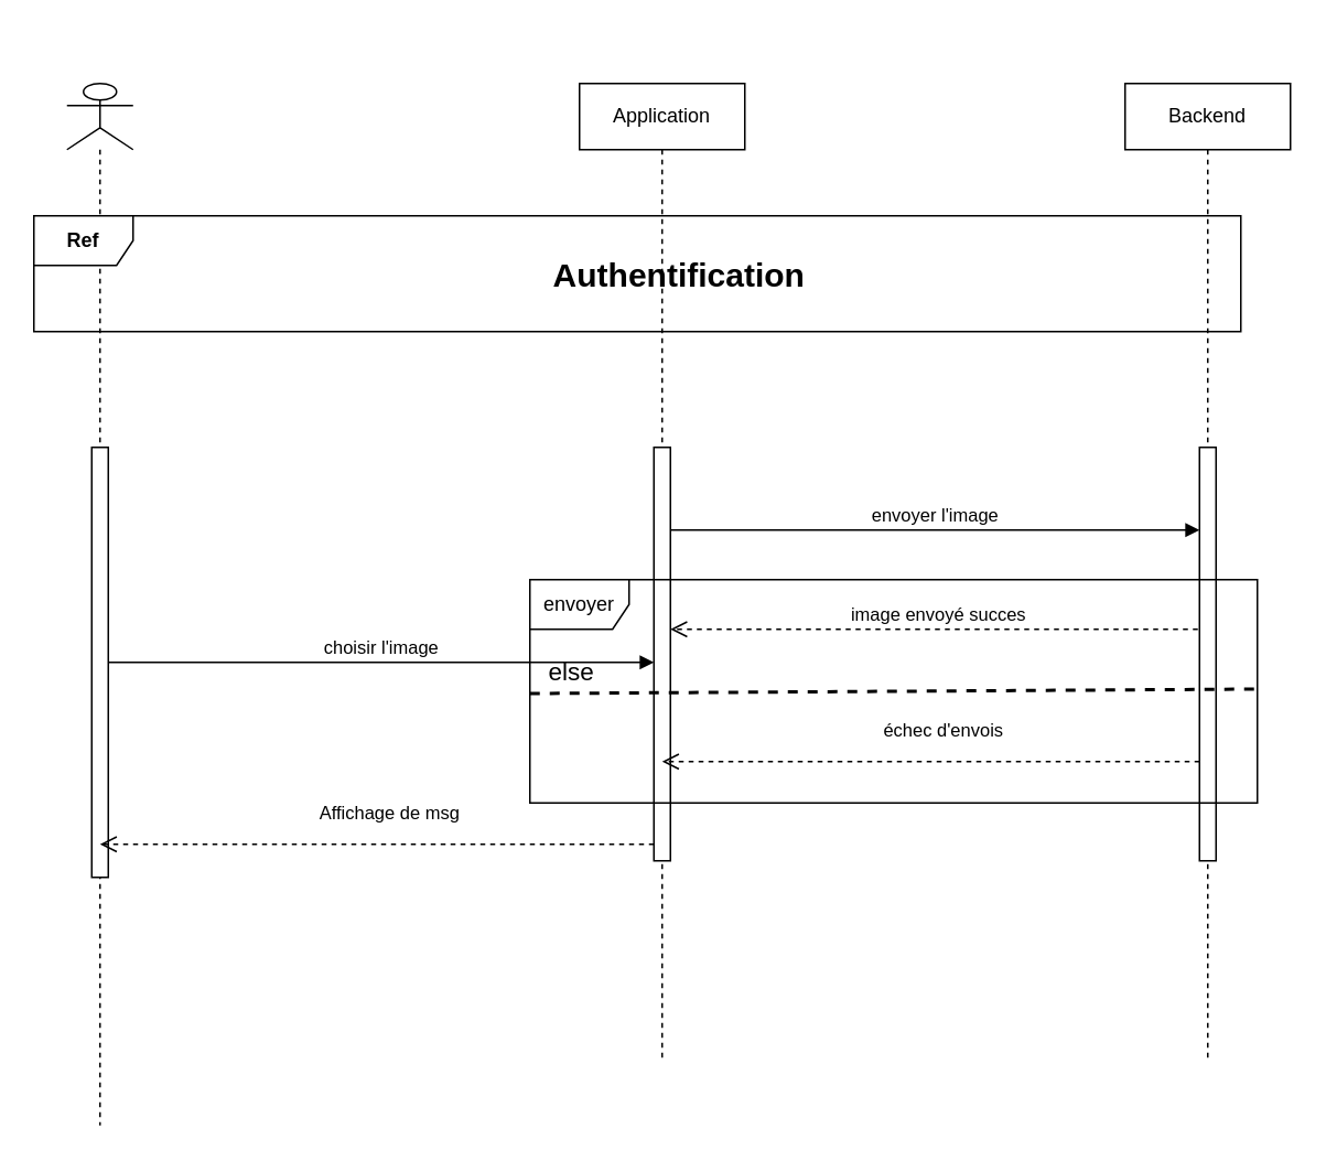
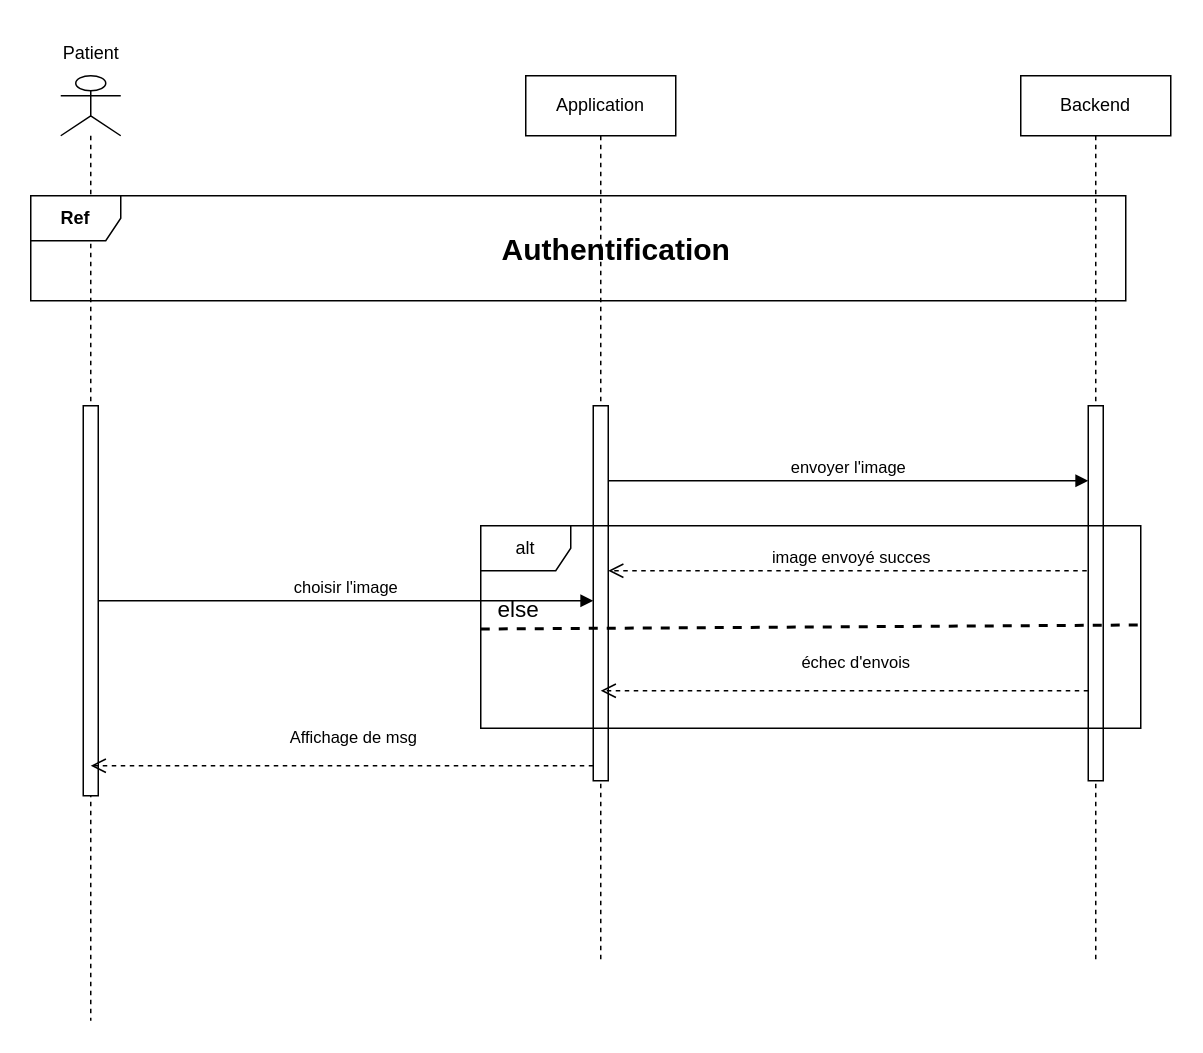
  <mxCell id="0" />
  <mxCell id="1" parent="0" />
  <mxCell id="2" value="Application" style="shape=umlLifeline;perimeter=lifelinePerimeter;whiteSpace=wrap;html=1;container=0;dropTarget=0;collapsible=0;recursiveResize=0;outlineConnect=0;portConstraint=eastwest;newEdgeStyle={&quot;edgeStyle&quot;:&quot;elbowEdgeStyle&quot;,&quot;elbow&quot;:&quot;vertical&quot;,&quot;curved&quot;:0,&quot;rounded&quot;:0};" parent="1" vertex="1"><mxGeometry x="350" y="50" width="100" height="590" as="geometry" /></mxCell>
  <mxCell id="3" value="" style="html=1;points=[];perimeter=orthogonalPerimeter;outlineConnect=0;targetShapes=umlLifeline;portConstraint=eastwest;newEdgeStyle={&quot;edgeStyle&quot;:&quot;elbowEdgeStyle&quot;,&quot;elbow&quot;:&quot;vertical&quot;,&quot;curved&quot;:0,&quot;rounded&quot;:0};" parent="2" vertex="1"><mxGeometry x="45" y="220" width="10" height="250" as="geometry" /></mxCell>
  <mxCell id="4" value="" style="shape=umlLifeline;perimeter=lifelinePerimeter;whiteSpace=wrap;html=1;container=1;dropTarget=0;collapsible=0;recursiveResize=0;outlineConnect=0;portConstraint=eastwest;newEdgeStyle={&quot;curved&quot;:0,&quot;rounded&quot;:0};participant=umlActor;" parent="1" vertex="1"><mxGeometry x="40" y="50" width="40" height="630" as="geometry" /></mxCell>
  <mxCell id="5" value="" style="html=1;points=[[0,0,0,0,5],[0,1,0,0,-5],[1,0,0,0,5],[1,1,0,0,-5]];perimeter=orthogonalPerimeter;outlineConnect=0;targetShapes=umlLifeline;portConstraint=eastwest;newEdgeStyle={&quot;curved&quot;:0,&quot;rounded&quot;:0};" parent="4" vertex="1"><mxGeometry x="15" y="220" width="10" height="260" as="geometry" /></mxCell>
+ <mxCell id="6" value="Patient" style="text;html=1;align=center;verticalAlign=middle;resizable=0;points=[];autosize=1;strokeColor=none;fillColor=none;" parent="1" vertex="1"><mxGeometry x="30" y="20" width="60" height="30" as="geometry" /></mxCell>
  <mxCell id="7" value="&lt;b&gt;Ref&lt;/b&gt;" style="shape=umlFrame;whiteSpace=wrap;html=1;pointerEvents=0;" parent="1" vertex="1"><mxGeometry x="20" y="130" width="730" height="70" as="geometry" /></mxCell>
  <mxCell id="8" value="&lt;font style=&quot;font-size: 20px;&quot;&gt;&lt;b&gt;Authentification&lt;/b&gt;&lt;/font&gt;" style="text;html=1;align=center;verticalAlign=middle;resizable=0;points=[];autosize=1;strokeColor=none;fillColor=none;" parent="1" vertex="1"><mxGeometry x="320" y="145" width="180" height="40" as="geometry" /></mxCell>
  <mxCell id="9" value="choisir l'image" style="html=1;verticalAlign=bottom;endArrow=block;curved=0;rounded=0;" parent="1" source="5" target="3" edge="1"><mxGeometry width="80" relative="1" as="geometry"><mxPoint x="60.25" y="290" as="sourcePoint" /><mxPoint x="360" y="285" as="targetPoint" /></mxGeometry></mxCell>
  <mxCell id="10" value="envoyer l'image" style="html=1;verticalAlign=bottom;endArrow=block;curved=0;rounded=0;" parent="1" source="3" target="13" edge="1"><mxGeometry width="80" relative="1" as="geometry"><mxPoint x="330" y="300" as="sourcePoint" /><mxPoint x="720" y="320" as="targetPoint" /><Array as="points"><mxPoint x="410" y="320" /></Array></mxGeometry></mxCell>
  <mxCell id="11" value="image envoyé succes" style="html=1;verticalAlign=bottom;endArrow=open;dashed=1;endSize=8;curved=0;rounded=0;" parent="1" target="3" edge="1"><mxGeometry relative="1" as="geometry"><mxPoint x="730" y="380" as="sourcePoint" /><mxPoint x="330" y="380" as="targetPoint" /></mxGeometry></mxCell>
  <mxCell id="12" value="Backend" style="shape=umlLifeline;perimeter=lifelinePerimeter;whiteSpace=wrap;html=1;container=0;dropTarget=0;collapsible=0;recursiveResize=0;outlineConnect=0;portConstraint=eastwest;newEdgeStyle={&quot;edgeStyle&quot;:&quot;elbowEdgeStyle&quot;,&quot;elbow&quot;:&quot;vertical&quot;,&quot;curved&quot;:0,&quot;rounded&quot;:0};" parent="1" vertex="1"><mxGeometry x="680" y="50" width="100" height="590" as="geometry" /></mxCell>
  <mxCell id="13" value="" style="html=1;points=[];perimeter=orthogonalPerimeter;outlineConnect=0;targetShapes=umlLifeline;portConstraint=eastwest;newEdgeStyle={&quot;edgeStyle&quot;:&quot;elbowEdgeStyle&quot;,&quot;elbow&quot;:&quot;vertical&quot;,&quot;curved&quot;:0,&quot;rounded&quot;:0};" parent="12" vertex="1"><mxGeometry x="45" y="220" width="10" height="250" as="geometry" /></mxCell>
- <mxCell id="14" value="envoyer" style="shape=umlFrame;whiteSpace=wrap;html=1;pointerEvents=0;" parent="1" vertex="1"><mxGeometry x="320" y="350" width="440" height="135" as="geometry" /></mxCell>
+ <mxCell id="14" value="alt" style="shape=umlFrame;whiteSpace=wrap;html=1;pointerEvents=0;" parent="1" vertex="1"><mxGeometry x="320" y="350" width="440" height="135" as="geometry" /></mxCell>
  <mxCell id="15" value="échec d'envois" style="html=1;verticalAlign=bottom;endArrow=open;dashed=1;endSize=8;curved=0;rounded=0;" parent="1" edge="1"><mxGeometry x="-0.046" y="-10" relative="1" as="geometry"><mxPoint x="725" y="460" as="sourcePoint" /><mxPoint x="400" y="460" as="targetPoint" /><mxPoint as="offset" /></mxGeometry></mxCell>
  <mxCell id="16" value="" style="endArrow=none;dashed=1;html=1;rounded=0;exitX=-0.002;exitY=0.751;exitDx=0;exitDy=0;exitPerimeter=0;entryX=0.998;entryY=0.731;entryDx=0;entryDy=0;entryPerimeter=0;strokeWidth=2;" parent="1" edge="1"><mxGeometry width="50" height="50" relative="1" as="geometry"><mxPoint x="320" y="418.855" as="sourcePoint" /><mxPoint x="760" y="416.155" as="targetPoint" /></mxGeometry></mxCell>
  <mxCell id="17" value="&lt;font style=&quot;font-size: 15px;&quot;&gt;else&lt;/font&gt;" style="text;html=1;align=center;verticalAlign=middle;resizable=0;points=[];autosize=1;strokeColor=none;fillColor=none;" parent="1" vertex="1"><mxGeometry x="320" y="390" width="50" height="30" as="geometry" /></mxCell>
  <mxCell id="18" value="Affichage de msg" style="html=1;verticalAlign=bottom;endArrow=open;dashed=1;endSize=8;curved=0;rounded=0;" parent="1" source="3" edge="1"><mxGeometry x="-0.046" y="-10" relative="1" as="geometry"><mxPoint x="385" y="510" as="sourcePoint" /><mxPoint x="60" y="510" as="targetPoint" /><mxPoint as="offset" /></mxGeometry></mxCell>
